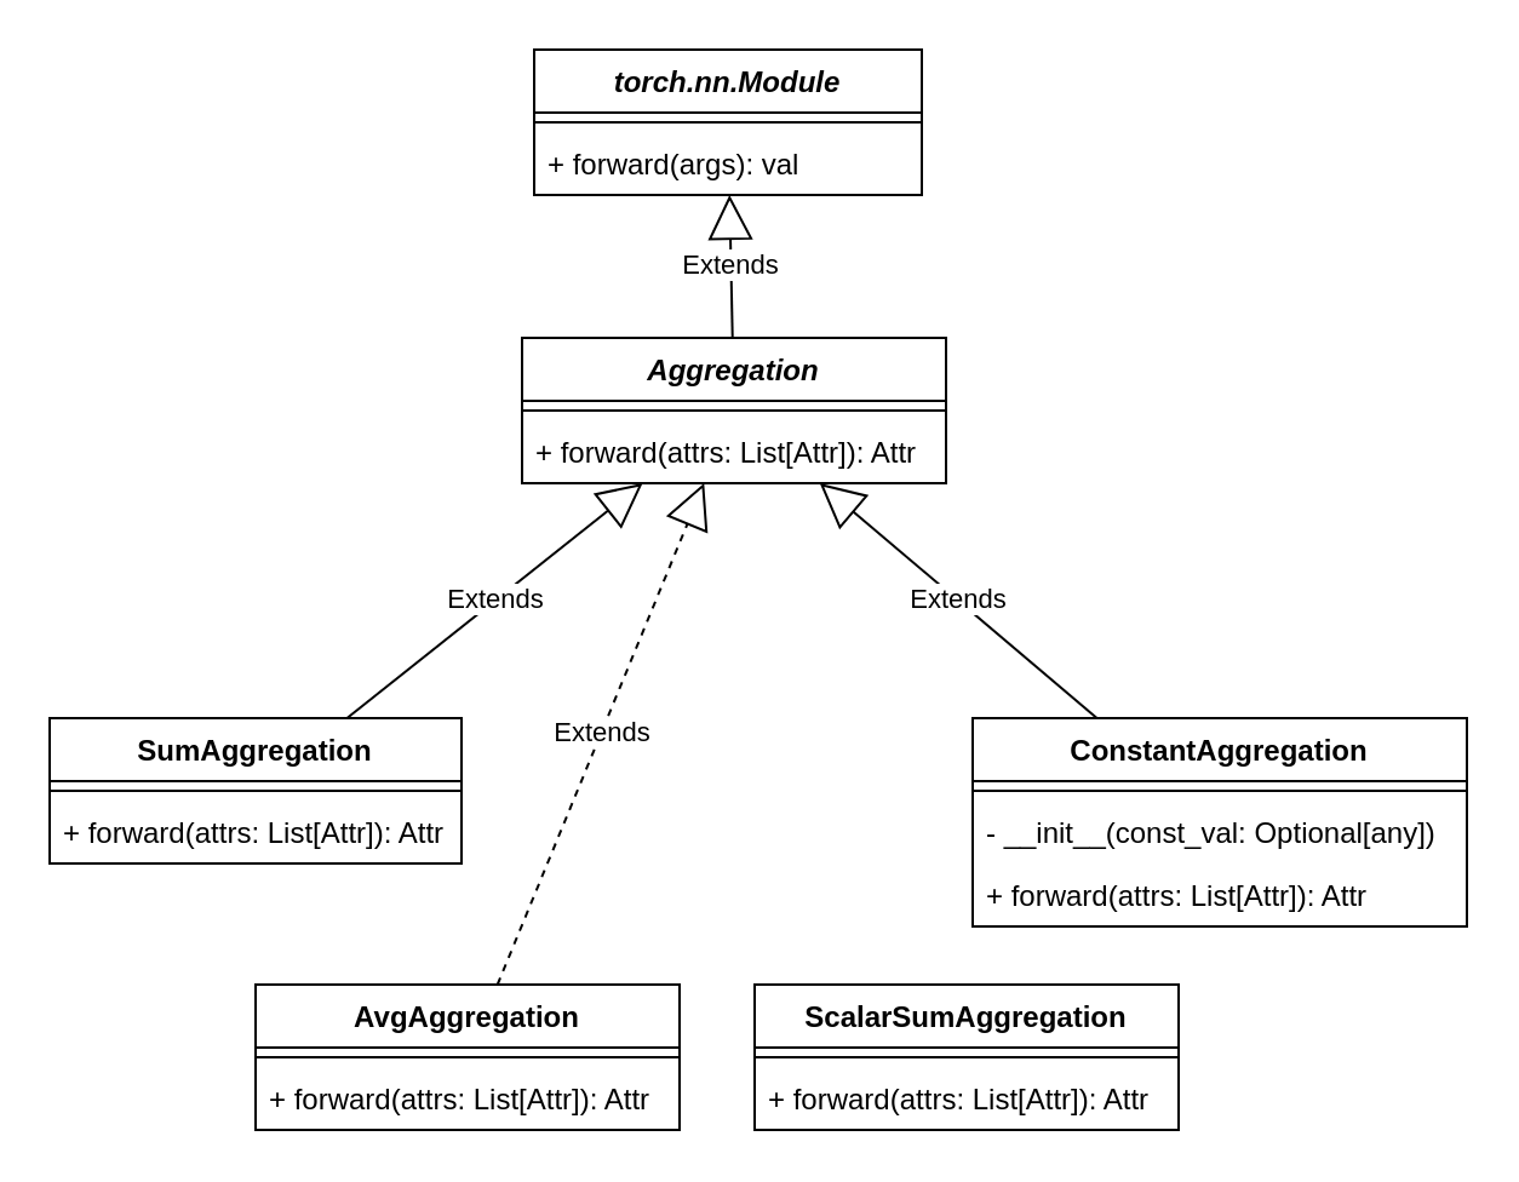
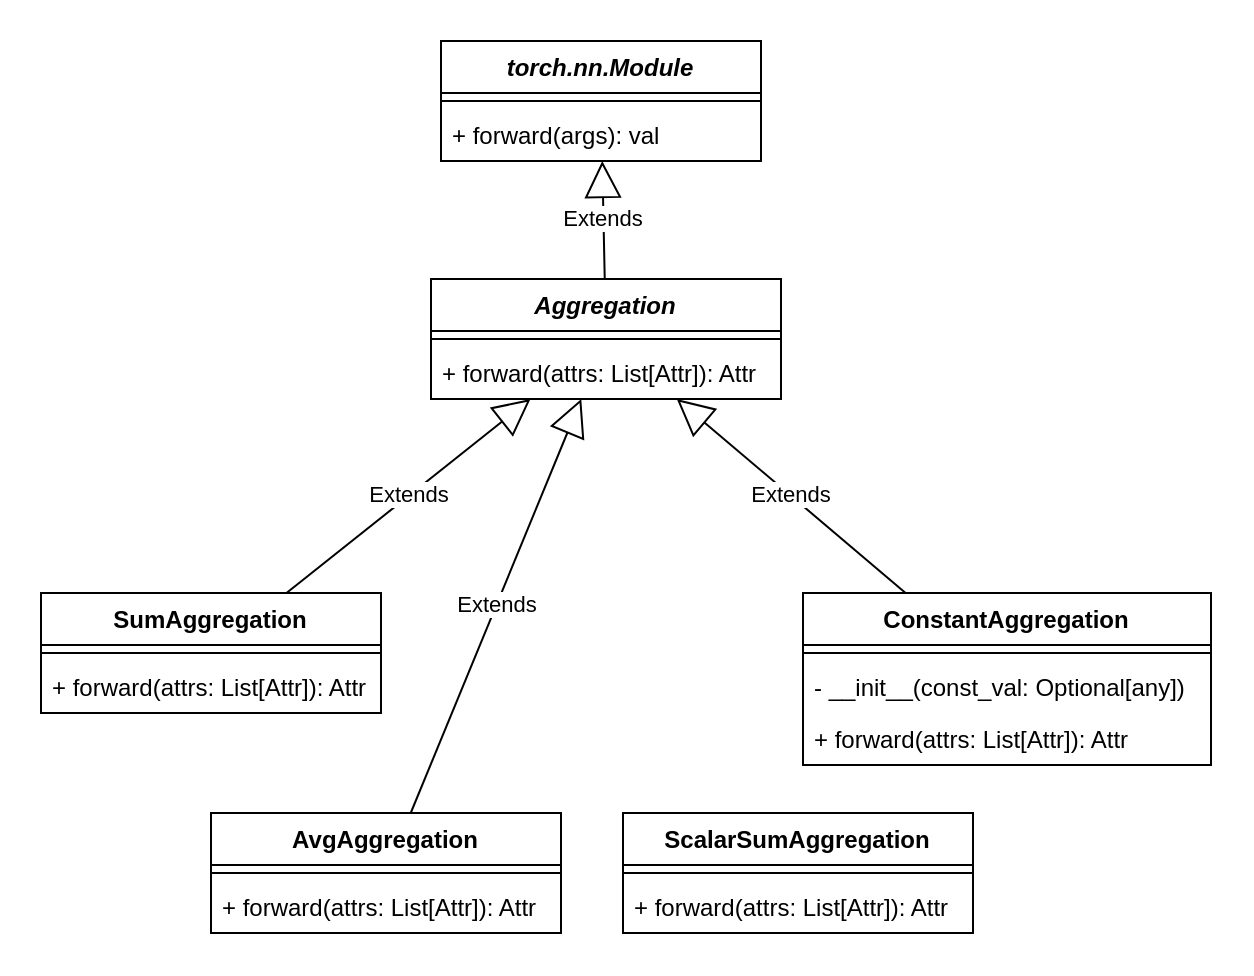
  <mxCell id="0" />
  <mxCell id="1" parent="0" />
  <mxCell id="2" value="torch.nn.Module" style="swimlane;fontStyle=3;align=center;verticalAlign=top;childLayout=stackLayout;horizontal=1;startSize=26;horizontalStack=0;resizeParent=1;resizeParentMax=0;resizeLast=0;collapsible=1;marginBottom=0;" vertex="1" parent="1"><mxGeometry x="220" y="20" width="160" height="60" as="geometry" /></mxCell>
  <mxCell id="3" value="" style="line;strokeWidth=1;fillColor=none;align=left;verticalAlign=middle;spacingTop=-1;spacingLeft=3;spacingRight=3;rotatable=0;labelPosition=right;points=[];portConstraint=eastwest;" vertex="1" parent="2"><mxGeometry y="26" width="160" height="8" as="geometry" /></mxCell>
  <mxCell id="4" value="+ forward(args): val" style="text;strokeColor=none;fillColor=none;align=left;verticalAlign=top;spacingLeft=4;spacingRight=4;overflow=hidden;rotatable=0;points=[[0,0.5],[1,0.5]];portConstraint=eastwest;" vertex="1" parent="2"><mxGeometry y="34" width="160" height="26" as="geometry" /></mxCell>
  <mxCell id="5" value="Aggregation" style="swimlane;fontStyle=3;align=center;verticalAlign=top;childLayout=stackLayout;horizontal=1;startSize=26;horizontalStack=0;resizeParent=1;resizeParentMax=0;resizeLast=0;collapsible=1;marginBottom=0;" vertex="1" parent="1"><mxGeometry x="215" y="139" width="175" height="60" as="geometry" /></mxCell>
  <mxCell id="6" value="" style="line;strokeWidth=1;fillColor=none;align=left;verticalAlign=middle;spacingTop=-1;spacingLeft=3;spacingRight=3;rotatable=0;labelPosition=right;points=[];portConstraint=eastwest;" vertex="1" parent="5"><mxGeometry y="26" width="175" height="8" as="geometry" /></mxCell>
  <mxCell id="7" value="+ forward(attrs: List[Attr]): Attr" style="text;strokeColor=none;fillColor=none;align=left;verticalAlign=top;spacingLeft=4;spacingRight=4;overflow=hidden;rotatable=0;points=[[0,0.5],[1,0.5]];portConstraint=eastwest;" vertex="1" parent="5"><mxGeometry y="34" width="175" height="26" as="geometry" /></mxCell>
  <mxCell id="8" value="Extends" style="endArrow=block;endSize=16;endFill=0;html=1;" edge="1" parent="1" source="5" target="2"><mxGeometry width="160" relative="1" as="geometry"><mxPoint x="345" y="226" as="sourcePoint" /><mxPoint x="505" y="226" as="targetPoint" /></mxGeometry></mxCell>
  <mxCell id="9" value="SumAggregation" style="swimlane;fontStyle=1;align=center;verticalAlign=top;childLayout=stackLayout;horizontal=1;startSize=26;horizontalStack=0;resizeParent=1;resizeParentMax=0;resizeLast=0;collapsible=1;marginBottom=0;" vertex="1" parent="1"><mxGeometry x="20" y="296" width="170" height="60" as="geometry" /></mxCell>
  <mxCell id="10" value="" style="line;strokeWidth=1;fillColor=none;align=left;verticalAlign=middle;spacingTop=-1;spacingLeft=3;spacingRight=3;rotatable=0;labelPosition=right;points=[];portConstraint=eastwest;" vertex="1" parent="9"><mxGeometry y="26" width="170" height="8" as="geometry" /></mxCell>
  <mxCell id="11" value="+ forward(attrs: List[Attr]): Attr" style="text;strokeColor=none;fillColor=none;align=left;verticalAlign=top;spacingLeft=4;spacingRight=4;overflow=hidden;rotatable=0;points=[[0,0.5],[1,0.5]];portConstraint=eastwest;" vertex="1" parent="9"><mxGeometry y="34" width="170" height="26" as="geometry" /></mxCell>
  <mxCell id="12" value="Extends" style="endArrow=block;endSize=16;endFill=0;html=1;" edge="1" parent="1" source="9" target="5"><mxGeometry width="160" relative="1" as="geometry"><mxPoint x="35" y="356" as="sourcePoint" /><mxPoint x="195" y="356" as="targetPoint" /></mxGeometry></mxCell>
  <mxCell id="13" value="AvgAggregation" style="swimlane;fontStyle=1;align=center;verticalAlign=top;childLayout=stackLayout;horizontal=1;startSize=26;horizontalStack=0;resizeParent=1;resizeParentMax=0;resizeLast=0;collapsible=1;marginBottom=0;" vertex="1" parent="1"><mxGeometry x="105" y="406" width="175" height="60" as="geometry" /></mxCell>
  <mxCell id="14" value="" style="line;strokeWidth=1;fillColor=none;align=left;verticalAlign=middle;spacingTop=-1;spacingLeft=3;spacingRight=3;rotatable=0;labelPosition=right;points=[];portConstraint=eastwest;" vertex="1" parent="13"><mxGeometry y="26" width="175" height="8" as="geometry" /></mxCell>
  <mxCell id="15" value="+ forward(attrs: List[Attr]): Attr" style="text;strokeColor=none;fillColor=none;align=left;verticalAlign=top;spacingLeft=4;spacingRight=4;overflow=hidden;rotatable=0;points=[[0,0.5],[1,0.5]];portConstraint=eastwest;" vertex="1" parent="13"><mxGeometry y="34" width="175" height="26" as="geometry" /></mxCell>
- <mxCell id="16" value="Extends" style="endArrow=block;endSize=16;endFill=0;html=1;dashed=1;" edge="1" parent="1" source="13" target="5"><mxGeometry width="160" relative="1" as="geometry"><mxPoint x="76.26" y="300" as="sourcePoint" /><mxPoint x="123.74" y="233" as="targetPoint" /></mxGeometry></mxCell>
+ <mxCell id="16" value="Extends" style="endArrow=block;endSize=16;endFill=0;html=1;" edge="1" parent="1" source="13" target="5"><mxGeometry width="160" relative="1" as="geometry"><mxPoint x="76.26" y="300" as="sourcePoint" /><mxPoint x="123.74" y="233" as="targetPoint" /></mxGeometry></mxCell>
  <mxCell id="17" value="ScalarSumAggregation&#10;" style="swimlane;fontStyle=1;align=center;verticalAlign=top;childLayout=stackLayout;horizontal=1;startSize=26;horizontalStack=0;resizeParent=1;resizeParentMax=0;resizeLast=0;collapsible=1;marginBottom=0;" vertex="1" parent="1"><mxGeometry x="311" y="406" width="175" height="60" as="geometry" /></mxCell>
  <mxCell id="18" value="" style="line;strokeWidth=1;fillColor=none;align=left;verticalAlign=middle;spacingTop=-1;spacingLeft=3;spacingRight=3;rotatable=0;labelPosition=right;points=[];portConstraint=eastwest;" vertex="1" parent="17"><mxGeometry y="26" width="175" height="8" as="geometry" /></mxCell>
  <mxCell id="19" value="+ forward(attrs: List[Attr]): Attr" style="text;strokeColor=none;fillColor=none;align=left;verticalAlign=top;spacingLeft=4;spacingRight=4;overflow=hidden;rotatable=0;points=[[0,0.5],[1,0.5]];portConstraint=eastwest;" vertex="1" parent="17"><mxGeometry y="34" width="175" height="26" as="geometry" /></mxCell>
  <mxCell id="20" value="ConstantAggregation&#10;" style="swimlane;fontStyle=1;align=center;verticalAlign=top;childLayout=stackLayout;horizontal=1;startSize=26;horizontalStack=0;resizeParent=1;resizeParentMax=0;resizeLast=0;collapsible=1;marginBottom=0;" vertex="1" parent="1"><mxGeometry x="401" y="296" width="204" height="86" as="geometry" /></mxCell>
  <mxCell id="21" value="" style="line;strokeWidth=1;fillColor=none;align=left;verticalAlign=middle;spacingTop=-1;spacingLeft=3;spacingRight=3;rotatable=0;labelPosition=right;points=[];portConstraint=eastwest;" vertex="1" parent="20"><mxGeometry y="26" width="204" height="8" as="geometry" /></mxCell>
  <mxCell id="22" value="- __init__(const_val: Optional[any])" style="text;strokeColor=none;fillColor=none;align=left;verticalAlign=top;spacingLeft=4;spacingRight=4;overflow=hidden;rotatable=0;points=[[0,0.5],[1,0.5]];portConstraint=eastwest;" vertex="1" parent="20"><mxGeometry y="34" width="204" height="26" as="geometry" /></mxCell>
  <mxCell id="23" value="+ forward(attrs: List[Attr]): Attr" style="text;strokeColor=none;fillColor=none;align=left;verticalAlign=top;spacingLeft=4;spacingRight=4;overflow=hidden;rotatable=0;points=[[0,0.5],[1,0.5]];portConstraint=eastwest;" vertex="1" parent="20"><mxGeometry y="60" width="204" height="26" as="geometry" /></mxCell>
  <mxCell id="24" value="Extends" style="endArrow=block;endSize=16;endFill=0;html=1;" edge="1" parent="1" source="20" target="5"><mxGeometry width="160" relative="1" as="geometry"><mxPoint x="469.016" y="300" as="sourcePoint" /><mxPoint x="410.984" y="233" as="targetPoint" /></mxGeometry></mxCell>
